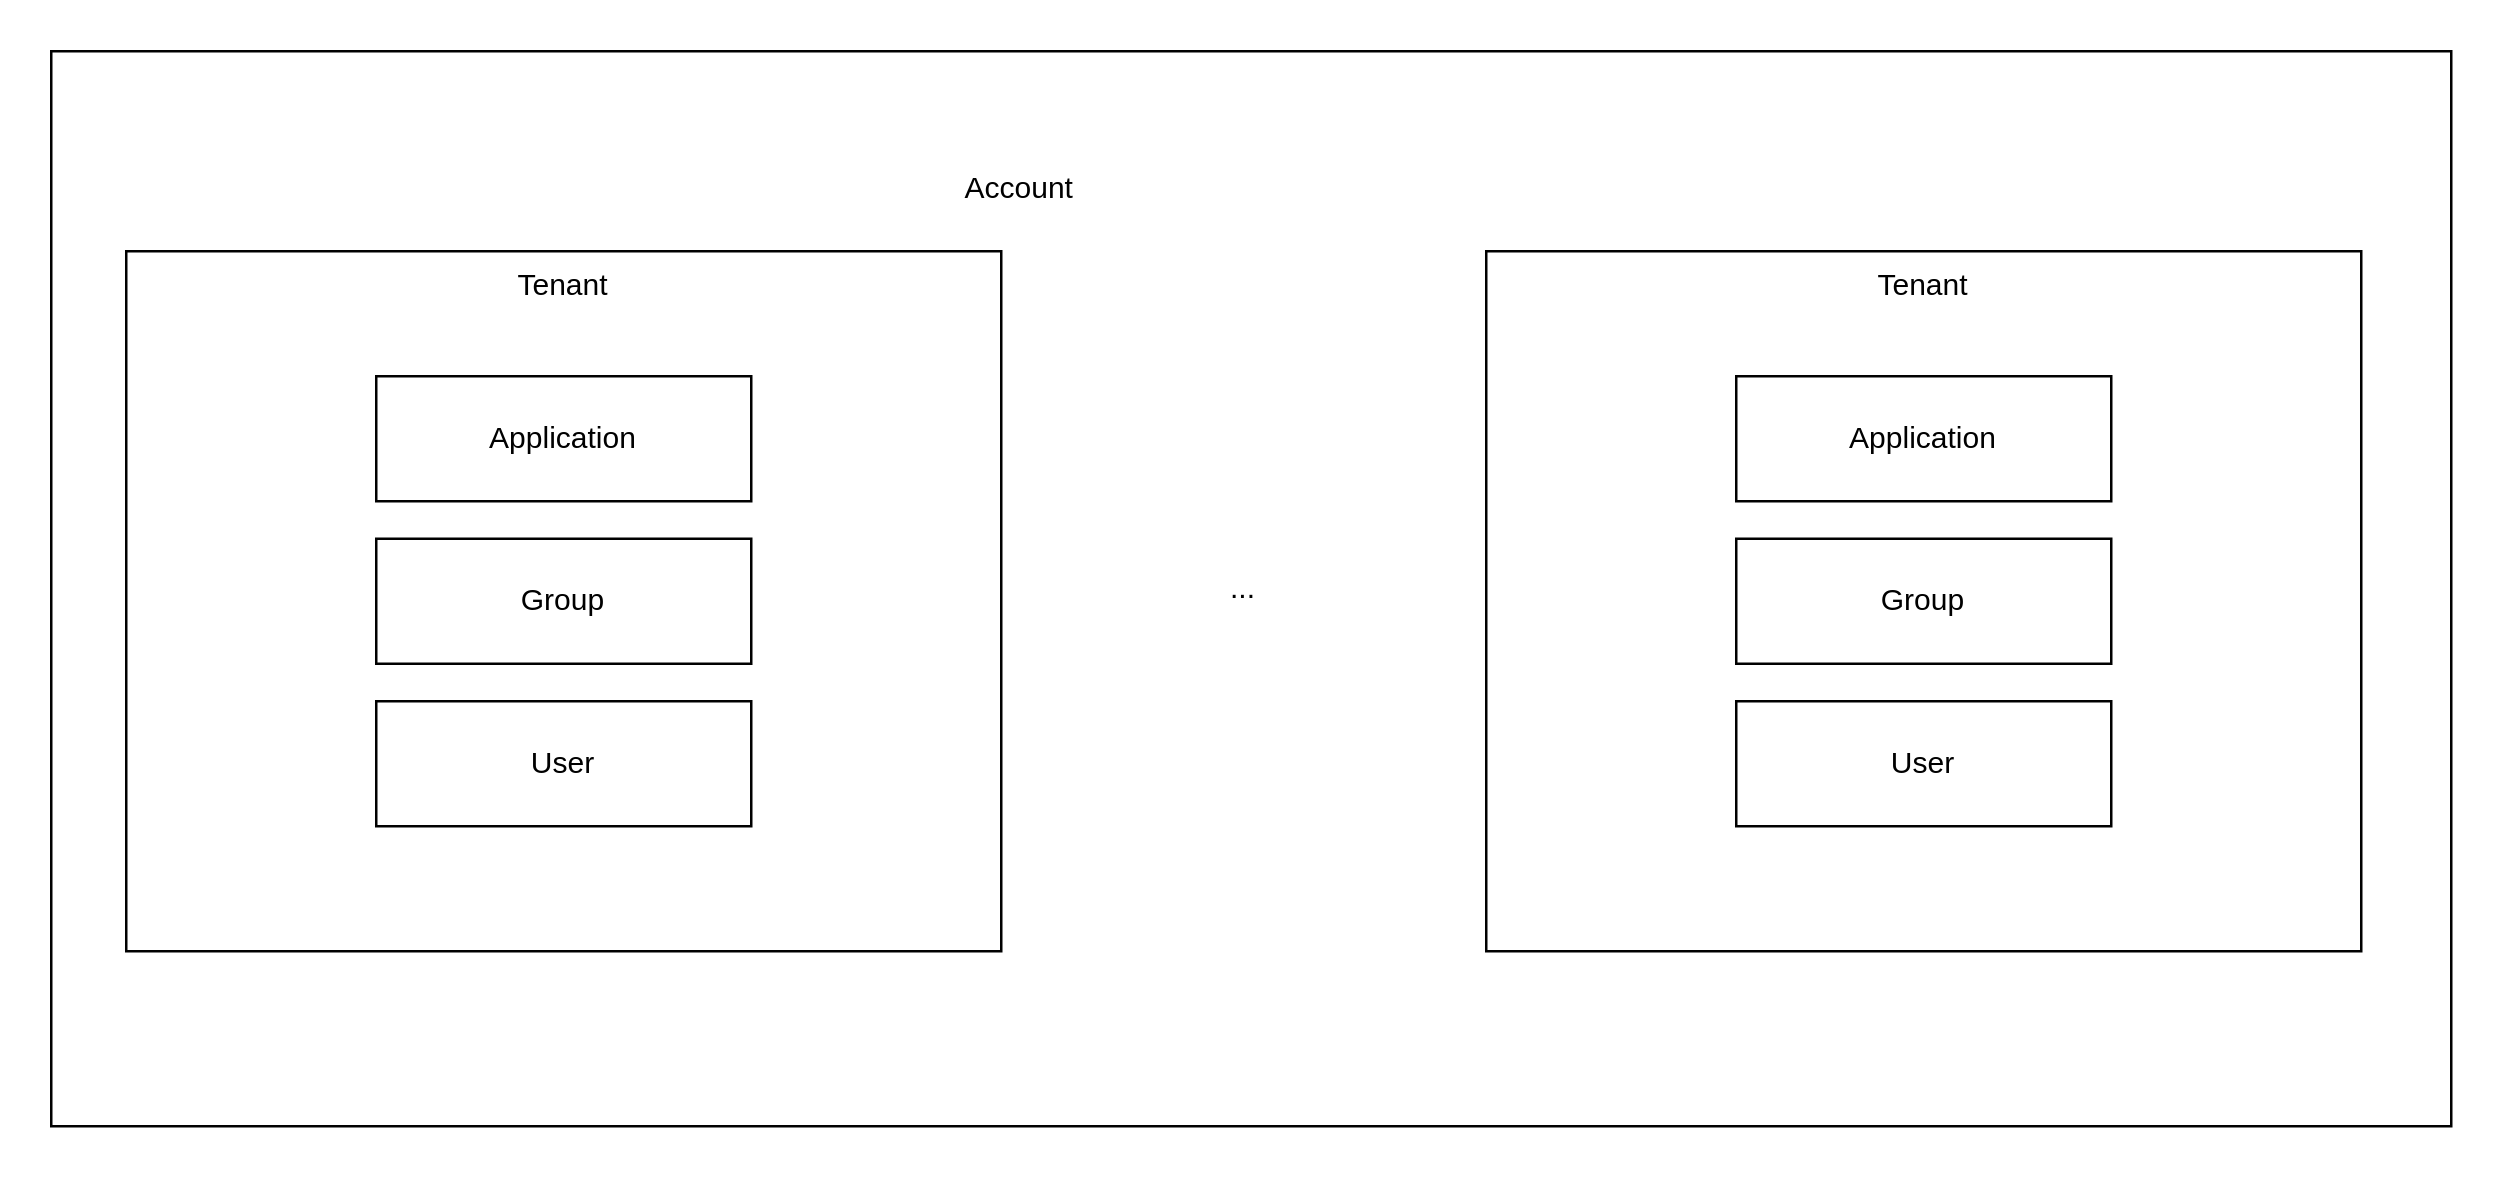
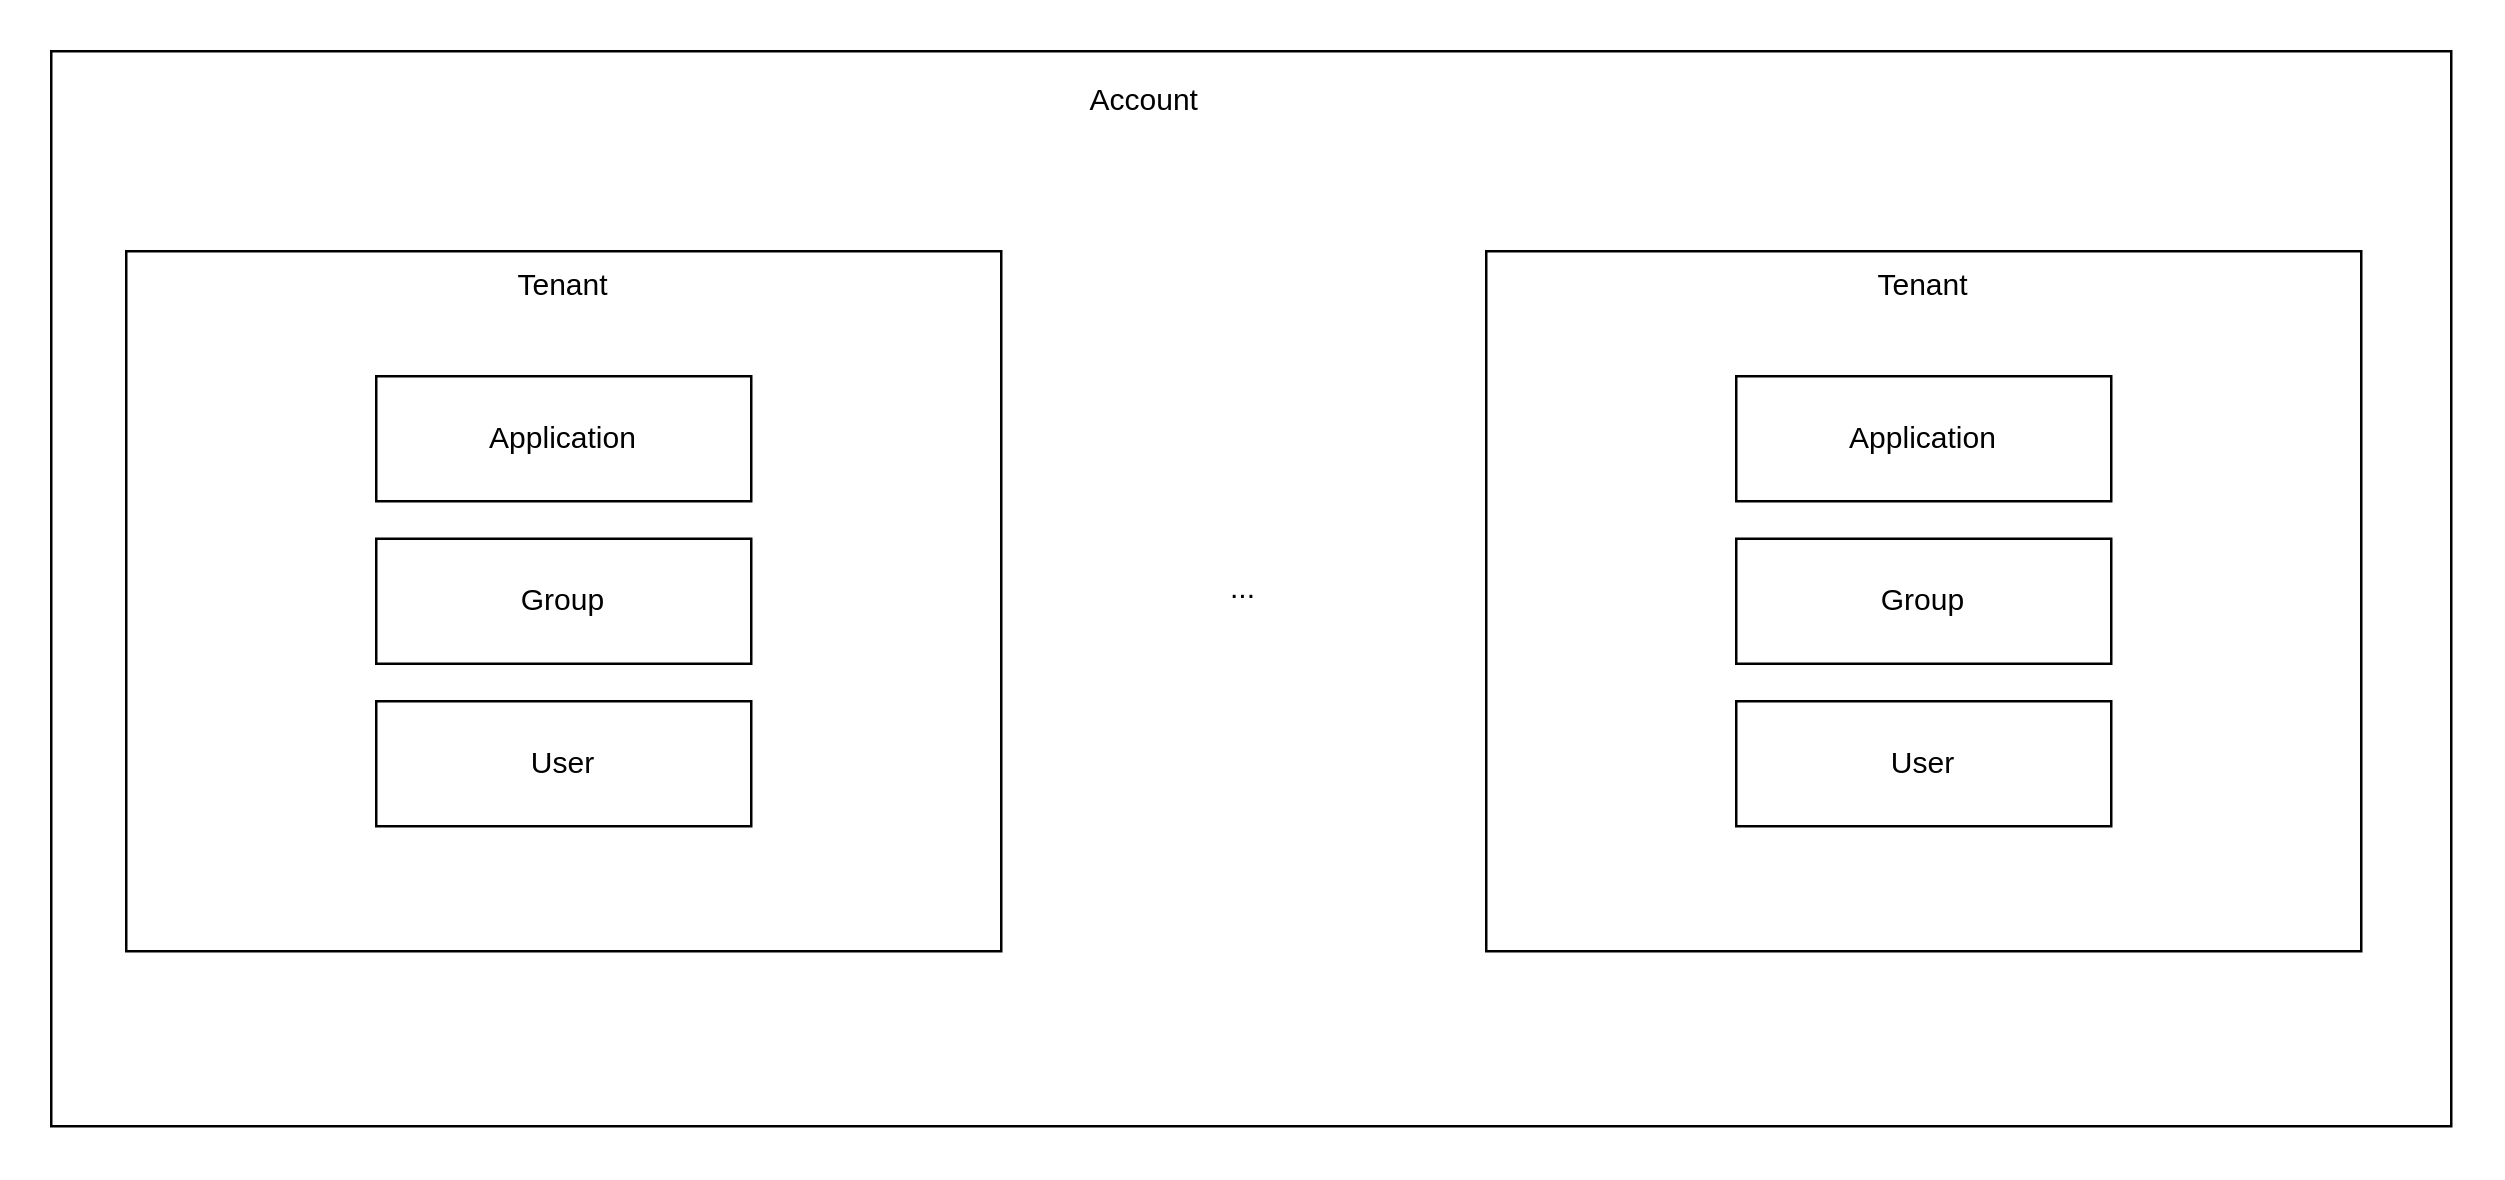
  <mxCell id="0" />
  <mxCell id="1" parent="0" />
  <mxCell id="2" value="" style="rounded=0;whiteSpace=wrap;html=1;" parent="1" vertex="1"><mxGeometry x="20" y="20" width="960" height="430" as="geometry" /></mxCell>
  <mxCell id="3" value="Tenant" style="rounded=0;whiteSpace=wrap;html=1;verticalAlign=top;" parent="1" vertex="1"><mxGeometry x="50" y="100" width="350" height="280" as="geometry" /></mxCell>
  <mxCell id="4" value="Application" style="rounded=0;whiteSpace=wrap;html=1;" parent="1" vertex="1"><mxGeometry x="150" y="150" width="150" height="50" as="geometry" /></mxCell>
  <mxCell id="5" value="Group" style="rounded=0;whiteSpace=wrap;html=1;" parent="1" vertex="1"><mxGeometry x="150" y="215" width="150" height="50" as="geometry" /></mxCell>
  <mxCell id="6" value="User" style="rounded=0;whiteSpace=wrap;html=1;" parent="1" vertex="1"><mxGeometry x="150" y="280" width="150" height="50" as="geometry" /></mxCell>
- <mxCell id="7" value="Account" style="text;html=1;strokeColor=none;fillColor=none;align=center;verticalAlign=middle;whiteSpace=wrap;rounded=0;" vertex="1" parent="1"><mxGeometry x="350" y="65" width="115" height="20" as="geometry" /></mxCell>
+ <mxCell id="7" value="Account" style="text;html=1;strokeColor=none;fillColor=none;align=center;verticalAlign=middle;whiteSpace=wrap;rounded=0;" vertex="1" parent="1"><mxGeometry x="400" y="30" width="115" height="20" as="geometry" /></mxCell>
  <mxCell id="8" value="Tenant" style="rounded=0;whiteSpace=wrap;html=1;verticalAlign=top;" vertex="1" parent="1"><mxGeometry x="594" y="100" width="350" height="280" as="geometry" /></mxCell>
  <mxCell id="9" value="Application" style="rounded=0;whiteSpace=wrap;html=1;" vertex="1" parent="1"><mxGeometry x="694" y="150" width="150" height="50" as="geometry" /></mxCell>
  <mxCell id="10" value="Group" style="rounded=0;whiteSpace=wrap;html=1;" vertex="1" parent="1"><mxGeometry x="694" y="215" width="150" height="50" as="geometry" /></mxCell>
  <mxCell id="11" value="User" style="rounded=0;whiteSpace=wrap;html=1;" vertex="1" parent="1"><mxGeometry x="694" y="280" width="150" height="50" as="geometry" /></mxCell>
  <mxCell id="12" value="..." style="text;html=1;resizable=0;points=[];autosize=1;align=left;verticalAlign=top;spacingTop=-4;" vertex="1" parent="1"><mxGeometry x="490" y="225" width="30" height="20" as="geometry" /></mxCell>
